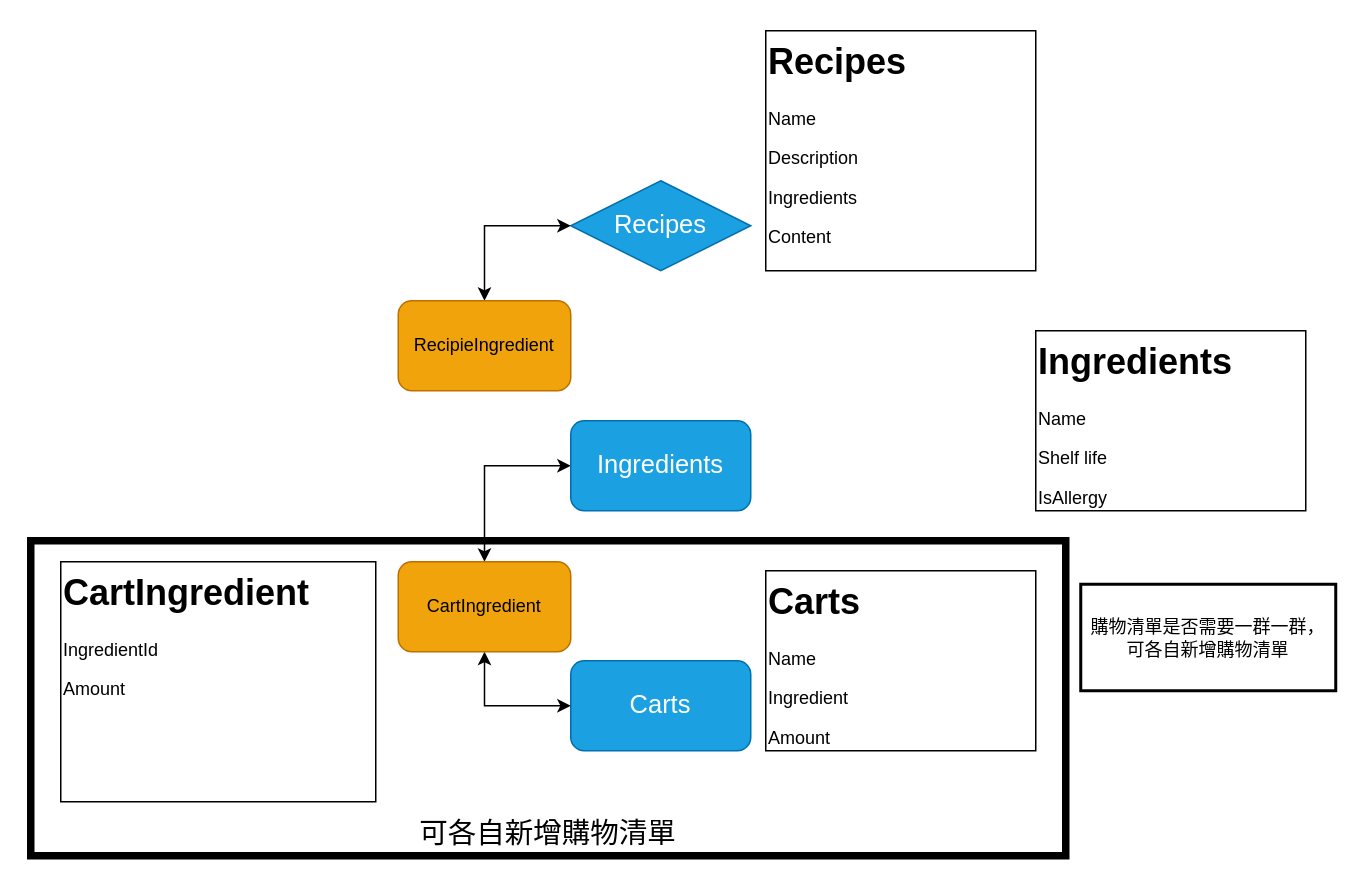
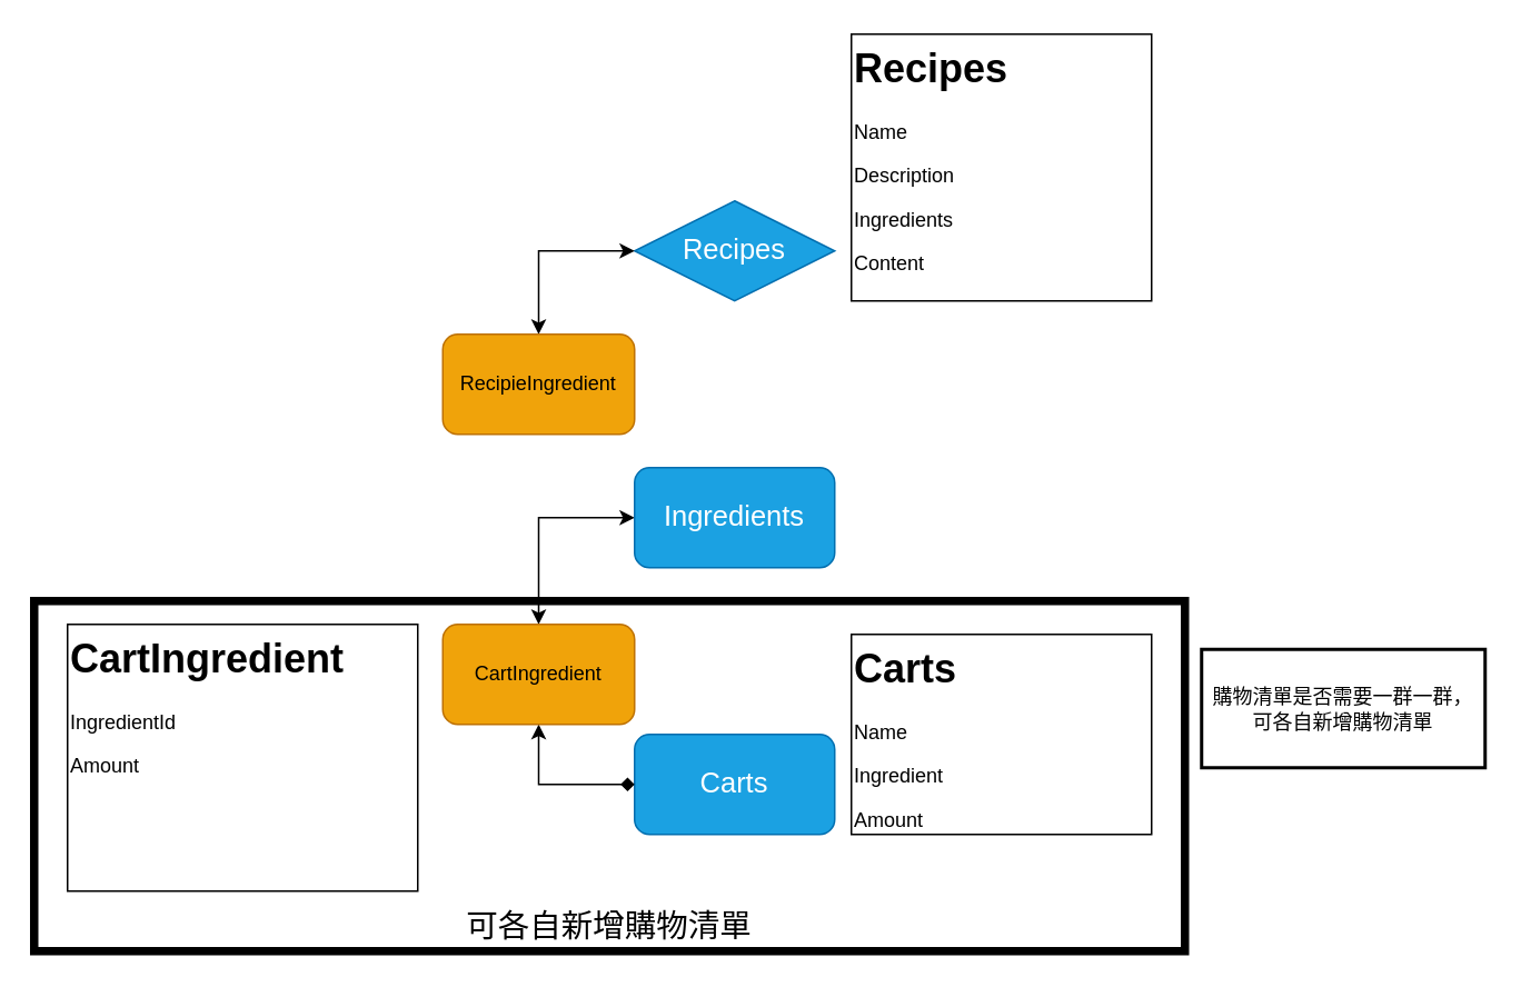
  <mxCell id="0" />
  <mxCell id="1" parent="0" />
  <mxCell id="2" value="Recipes" style="rhombus;whiteSpace=wrap;html=1;fillColor=#1ba1e2;fontColor=#ffffff;strokeColor=#006EAF;fontSize=17;" parent="1" vertex="1"><mxGeometry x="380" y="120" width="120" height="60" as="geometry" /></mxCell>
  <mxCell id="3" value="Carts" style="rounded=1;whiteSpace=wrap;html=1;fillColor=#1ba1e2;fontColor=#ffffff;strokeColor=#006EAF;fontSize=17;" parent="1" vertex="1"><mxGeometry x="380" y="440" width="120" height="60" as="geometry" /></mxCell>
  <mxCell id="4" style="edgeStyle=orthogonalEdgeStyle;rounded=0;orthogonalLoop=1;jettySize=auto;html=1;exitX=0;exitY=0.5;exitDx=0;exitDy=0;entryX=0.5;entryY=0;entryDx=0;entryDy=0;startArrow=classic;startFill=1;" parent="1" source="5" target="12" edge="1"><mxGeometry relative="1" as="geometry" /></mxCell>
  <mxCell id="5" value="Ingredients" style="rounded=1;whiteSpace=wrap;html=1;fillColor=#1ba1e2;fontColor=#ffffff;strokeColor=#006EAF;fontSize=17;" parent="1" vertex="1"><mxGeometry x="380" y="280" width="120" height="60" as="geometry" /></mxCell>
  <mxCell id="6" value="&lt;h1 style=&quot;margin-top: 0px;&quot;&gt;Recipes&lt;/h1&gt;&lt;p&gt;Name&lt;/p&gt;&lt;p&gt;Description&lt;/p&gt;&lt;p&gt;Ingredients&lt;/p&gt;&lt;p&gt;Content&lt;/p&gt;" style="text;html=1;overflow=hidden;rounded=0;spacing=2;whiteSpace=wrap;strokeColor=default;" parent="1" vertex="1"><mxGeometry x="510" y="20" width="180" height="160" as="geometry" /></mxCell>
- <mxCell id="7" value="&lt;h1 style=&quot;margin-top: 0px;&quot;&gt;Ingredients&lt;/h1&gt;&lt;p&gt;Name&lt;/p&gt;&lt;p&gt;Shelf life&lt;/p&gt;&lt;p&gt;IsAllergy&lt;/p&gt;" style="text;html=1;overflow=hidden;rounded=0;spacing=2;whiteSpace=wrap;strokeColor=default;" parent="1" vertex="1"><mxGeometry x="690" y="220" width="180" height="120" as="geometry" /></mxCell>
  <mxCell id="8" value="&lt;h1 style=&quot;margin-top: 0px;&quot;&gt;&lt;span style=&quot;background-color: transparent; color: light-dark(rgb(0, 0, 0), rgb(255, 255, 255));&quot;&gt;Carts&lt;/span&gt;&lt;/h1&gt;&lt;p style=&quot;margin-top: 0px;&quot;&gt;&lt;span style=&quot;background-color: transparent; color: light-dark(rgb(0, 0, 0), rgb(255, 255, 255)); font-size: 12px; font-weight: normal;&quot;&gt;Name&lt;/span&gt;&lt;/p&gt;&lt;p&gt;Ingredient&lt;/p&gt;&lt;p&gt;Amount&lt;/p&gt;" style="text;html=1;overflow=hidden;rounded=0;spacing=2;whiteSpace=wrap;strokeColor=default;" parent="1" vertex="1"><mxGeometry x="510" y="380" width="180" height="120" as="geometry" /></mxCell>
  <mxCell id="9" style="edgeStyle=orthogonalEdgeStyle;rounded=0;orthogonalLoop=1;jettySize=auto;html=1;exitX=0.5;exitY=0;exitDx=0;exitDy=0;entryX=0;entryY=0.5;entryDx=0;entryDy=0;startArrow=classic;startFill=1;" parent="1" source="10" target="2" edge="1"><mxGeometry relative="1" as="geometry" /></mxCell>
  <mxCell id="10" value="RecipieIngredient" style="rounded=1;whiteSpace=wrap;html=1;fillColor=#f0a30a;fontColor=#000000;strokeColor=#BD7000;" parent="1" vertex="1"><mxGeometry x="265" y="200" width="115" height="60" as="geometry" /></mxCell>
- <mxCell id="11" style="edgeStyle=orthogonalEdgeStyle;rounded=0;orthogonalLoop=1;jettySize=auto;html=1;exitX=0.5;exitY=1;exitDx=0;exitDy=0;entryX=0;entryY=0.5;entryDx=0;entryDy=0;startArrow=classic;startFill=1;" parent="1" source="12" target="3" edge="1"><mxGeometry relative="1" as="geometry" /></mxCell>
+ <mxCell id="11" style="edgeStyle=orthogonalEdgeStyle;rounded=0;orthogonalLoop=1;jettySize=auto;html=1;exitX=0.5;exitY=1;exitDx=0;exitDy=0;entryX=0;entryY=0.5;entryDx=0;entryDy=0;startArrow=classic;startFill=1;endArrow=diamond;" parent="1" source="12" target="3" edge="1"><mxGeometry relative="1" as="geometry" /></mxCell>
  <mxCell id="12" value="CartIngredient" style="rounded=1;whiteSpace=wrap;html=1;fillColor=#f0a30a;fontColor=#000000;strokeColor=#BD7000;" parent="1" vertex="1"><mxGeometry x="265" y="374" width="115" height="60" as="geometry" /></mxCell>
  <mxCell id="13" value="&lt;h1 style=&quot;margin-top: 0px;&quot;&gt;CartIngredient&lt;/h1&gt;&lt;p&gt;&lt;span style=&quot;background-color: transparent; color: light-dark(rgb(0, 0, 0), rgb(255, 255, 255));&quot;&gt;IngredientId&lt;/span&gt;&lt;/p&gt;&lt;p&gt;Amount&lt;/p&gt;" style="text;html=1;overflow=hidden;rounded=0;spacing=2;whiteSpace=wrap;strokeColor=default;" vertex="1" parent="1"><mxGeometry x="40" y="374" width="210" height="160" as="geometry" /></mxCell>
  <mxCell id="14" value="可各自新增購物清單" style="rounded=0;whiteSpace=wrap;html=1;fillColor=none;strokeWidth=5;fontSize=19;verticalAlign=bottom;" vertex="1" parent="1"><mxGeometry x="20" y="360" width="690" height="210" as="geometry" /></mxCell>
  <mxCell id="15" value="購物清單是否需要一群一群，&lt;br&gt;可各自新增購物清單" style="text;html=1;align=center;verticalAlign=middle;whiteSpace=wrap;rounded=0;strokeColor=default;strokeWidth=2;" vertex="1" parent="1"><mxGeometry x="720" y="389" width="170" height="71" as="geometry" /></mxCell>
